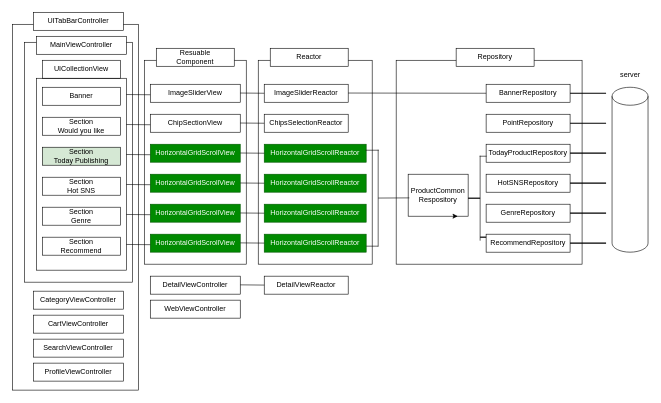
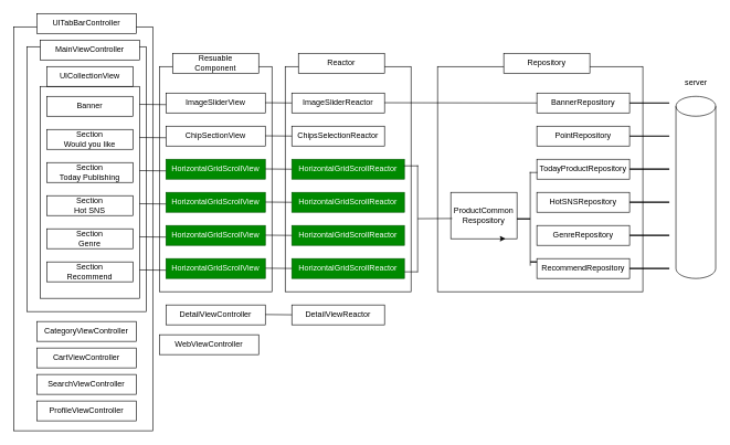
  <mxCell id="0" />
  <mxCell id="1" parent="0" />
  <mxCell id="2" value="" style="rounded=0;whiteSpace=wrap;html=1;" parent="1" vertex="1"><mxGeometry y="40" width="210" height="610" as="geometry" x="20" /></mxCell>
  <mxCell id="3" value="" style="rounded=0;whiteSpace=wrap;html=1;" parent="1" vertex="1"><mxGeometry x="660" y="100" width="310" height="340" as="geometry" /></mxCell>
  <mxCell id="4" value="" style="rounded=0;whiteSpace=wrap;html=1;" parent="1" vertex="1"><mxGeometry x="430" y="100" width="190" height="340" as="geometry" /></mxCell>
  <mxCell id="5" value="" style="rounded=0;whiteSpace=wrap;html=1;" parent="1" vertex="1"><mxGeometry x="240" y="100" width="170" height="340" as="geometry" /></mxCell>
  <mxCell id="6" value="" style="rounded=0;whiteSpace=wrap;html=1;" parent="1" vertex="1"><mxGeometry x="40" y="70" width="180" height="400" as="geometry" /></mxCell>
  <mxCell id="7" value="MainViewController" style="whiteSpace=wrap;html=1;" parent="1" vertex="1"><mxGeometry x="60" y="60" width="150" height="30" as="geometry" /></mxCell>
  <mxCell id="8" value="ImageSliderView" style="whiteSpace=wrap;html=1;" parent="1" vertex="1"><mxGeometry x="250" y="140" width="150" height="30" as="geometry" /></mxCell>
  <mxCell id="9" value="ChipSectionView" style="whiteSpace=wrap;html=1;" parent="1" vertex="1"><mxGeometry x="250" y="190" width="150" height="30" as="geometry" /></mxCell>
  <mxCell id="10" value="HorizontalGridScrollView" style="whiteSpace=wrap;html=1;fillColor=#008a00;fontColor=#ffffff;strokeColor=#005700;" parent="1" vertex="1"><mxGeometry x="250" y="240" width="150" height="30" as="geometry" /></mxCell>
  <mxCell id="11" value="ImageSliderReactor" style="whiteSpace=wrap;html=1;" parent="1" vertex="1"><mxGeometry x="440" y="140" width="140" height="30" as="geometry" /></mxCell>
  <mxCell id="12" value="ChipsSelectionReactor" style="whiteSpace=wrap;html=1;" parent="1" vertex="1"><mxGeometry x="440" y="190" width="140" height="30" as="geometry" /></mxCell>
  <mxCell id="13" value="HorizontalGridScrollReactor" style="whiteSpace=wrap;html=1;fillColor=#008a00;fontColor=#ffffff;strokeColor=#005700;" parent="1" vertex="1"><mxGeometry x="440" y="240" width="170" height="30" as="geometry" /></mxCell>
  <mxCell id="14" value="BannerRepository" style="whiteSpace=wrap;html=1;" parent="1" vertex="1"><mxGeometry x="810" y="140" width="140" height="30" as="geometry" /></mxCell>
  <mxCell id="15" value="PointRepository" style="whiteSpace=wrap;html=1;" parent="1" vertex="1"><mxGeometry x="810" y="190" width="140" height="30" as="geometry" /></mxCell>
  <mxCell id="16" value="TodayProductRepository" style="whiteSpace=wrap;html=1;" parent="1" vertex="1"><mxGeometry x="810" y="240" width="140" height="30" as="geometry" /></mxCell>
  <mxCell id="17" value="Banner" style="whiteSpace=wrap;html=1;" parent="1" vertex="1"><mxGeometry x="70" y="145" width="130" height="30" as="geometry" /></mxCell>
  <mxCell id="18" value="&lt;div&gt;Section&lt;/div&gt;Would you like" style="whiteSpace=wrap;html=1;" parent="1" vertex="1"><mxGeometry x="70" y="195" width="130" height="30" as="geometry" /></mxCell>
- <mxCell id="19" value="Section&lt;div&gt;Today Publishing&lt;/div&gt;" style="whiteSpace=wrap;html=1;fillColor=#d5e8d4;" parent="1" vertex="1"><mxGeometry x="70" y="245" width="130" height="30" as="geometry" /></mxCell>
+ <mxCell id="19" value="Section&lt;div&gt;Today Publishing&lt;/div&gt;" style="whiteSpace=wrap;html=1;" parent="1" vertex="1"><mxGeometry x="70" y="245" width="130" height="30" as="geometry" /></mxCell>
  <mxCell id="20" value="Section&lt;div&gt;Hot SNS&lt;/div&gt;" style="whiteSpace=wrap;html=1;" parent="1" vertex="1"><mxGeometry x="70" y="295" width="130" height="30" as="geometry" /></mxCell>
  <mxCell id="21" value="Section&lt;div&gt;Genre&lt;/div&gt;" style="whiteSpace=wrap;html=1;" parent="1" vertex="1"><mxGeometry x="70" y="345" width="130" height="30" as="geometry" /></mxCell>
  <mxCell id="22" value="Section&lt;div&gt;Recommend&lt;br&gt;&lt;/div&gt;" style="whiteSpace=wrap;html=1;" parent="1" vertex="1"><mxGeometry x="70" y="395" width="130" height="30" as="geometry" /></mxCell>
  <mxCell id="23" value="HorizontalGridScrollView" style="whiteSpace=wrap;html=1;fillColor=#008a00;fontColor=#ffffff;strokeColor=#005700;" parent="1" vertex="1"><mxGeometry x="250" y="290" width="150" height="30" as="geometry" /></mxCell>
  <mxCell id="24" value="HorizontalGridScrollReactor" style="whiteSpace=wrap;html=1;fillColor=#008a00;fontColor=#ffffff;strokeColor=#005700;" parent="1" vertex="1"><mxGeometry x="440" y="290" width="170" height="30" as="geometry" /></mxCell>
  <mxCell id="25" value="HotSNSRepository" style="whiteSpace=wrap;html=1;" parent="1" vertex="1"><mxGeometry x="810" y="290" width="140" height="30" as="geometry" /></mxCell>
  <mxCell id="26" value="HorizontalGridScrollView" style="whiteSpace=wrap;html=1;fillColor=#008a00;fontColor=#ffffff;strokeColor=#005700;" parent="1" vertex="1"><mxGeometry x="250" y="340" width="150" height="30" as="geometry" /></mxCell>
  <mxCell id="27" value="HorizontalGridScrollReactor" style="whiteSpace=wrap;html=1;fillColor=#008a00;fontColor=#ffffff;strokeColor=#005700;" parent="1" vertex="1"><mxGeometry x="440" y="340" width="170" height="30" as="geometry" /></mxCell>
  <mxCell id="28" value="GenreRepository" style="whiteSpace=wrap;html=1;" parent="1" vertex="1"><mxGeometry x="810" y="340" width="140" height="30" as="geometry" /></mxCell>
  <mxCell id="29" value="HorizontalGridScrollView" style="whiteSpace=wrap;html=1;fillColor=#008a00;fontColor=#ffffff;strokeColor=#005700;" parent="1" vertex="1"><mxGeometry x="250" y="390" width="150" height="30" as="geometry" /></mxCell>
  <mxCell id="30" value="HorizontalGridScrollReactor" style="whiteSpace=wrap;html=1;fillColor=#008a00;fontColor=#ffffff;strokeColor=#005700;" parent="1" vertex="1"><mxGeometry x="440" y="390" width="170" height="30" as="geometry" /></mxCell>
  <mxCell id="31" value="RecommendRepository" style="whiteSpace=wrap;html=1;" parent="1" vertex="1"><mxGeometry x="810" y="390" width="140" height="30" as="geometry" /></mxCell>
  <mxCell id="32" value="ProductCommon&lt;div&gt;Respository&lt;/div&gt;" style="whiteSpace=wrap;html=1;" parent="1" vertex="1"><mxGeometry x="680" y="290" width="100" height="70" as="geometry" /></mxCell>
  <mxCell id="33" style="edgeStyle=orthogonalEdgeStyle;rounded=0;orthogonalLoop=1;jettySize=auto;html=1;exitX=0.75;exitY=1;exitDx=0;exitDy=0;entryX=0.827;entryY=0.986;entryDx=0;entryDy=0;entryPerimeter=0;" parent="1" source="32" target="32" edge="1"><mxGeometry relative="1" as="geometry" /></mxCell>
  <mxCell id="34" value="" style="shape=cylinder3;whiteSpace=wrap;html=1;boundedLbl=1;backgroundOutline=1;size=15;" parent="1" vertex="1"><mxGeometry x="1020" y="145" width="60" height="275" as="geometry" /></mxCell>
  <mxCell id="35" value="server" style="text;html=1;align=center;verticalAlign=middle;resizable=0;points=[];autosize=1;strokeColor=none;fillColor=none;" parent="1" vertex="1"><mxGeometry x="1020" y="110" width="60" height="30" as="geometry" /></mxCell>
  <mxCell id="36" value="" style="shape=partialRectangle;whiteSpace=wrap;html=1;bottom=0;right=0;fillColor=none;" parent="1" vertex="1"><mxGeometry x="800" y="260" width="10" height="140" as="geometry" /></mxCell>
  <mxCell id="37" value="" style="line;strokeWidth=2;html=1;" parent="1" vertex="1"><mxGeometry x="800" y="390" width="10" height="10" as="geometry" /></mxCell>
  <mxCell id="38" value="" style="line;strokeWidth=2;html=1;" parent="1" vertex="1"><mxGeometry x="780" y="325" width="20" height="10" as="geometry" /></mxCell>
  <mxCell id="39" value="" style="shape=partialRectangle;whiteSpace=wrap;html=1;bottom=0;right=0;fillColor=none;rotation=90;" parent="1" vertex="1"><mxGeometry x="540" y="320" width="160" height="20" as="geometry" /></mxCell>
  <mxCell id="40" value="" style="endArrow=none;html=1;rounded=0;" parent="1" edge="1"><mxGeometry width="50" height="50" relative="1" as="geometry"><mxPoint x="610" y="410" as="sourcePoint" /><mxPoint x="630" y="410" as="targetPoint" /></mxGeometry></mxCell>
  <mxCell id="41" value="" style="endArrow=none;html=1;rounded=0;entryX=0.02;entryY=0.564;entryDx=0;entryDy=0;entryPerimeter=0;" parent="1" target="32" edge="1"><mxGeometry width="50" height="50" relative="1" as="geometry"><mxPoint x="630" y="329.75" as="sourcePoint" /><mxPoint x="660" y="329.75" as="targetPoint" /></mxGeometry></mxCell>
  <mxCell id="42" value="" style="endArrow=none;html=1;rounded=0;entryX=0;entryY=0.5;entryDx=0;entryDy=0;exitX=1;exitY=0.5;exitDx=0;exitDy=0;" parent="1" target="14" edge="1"><mxGeometry width="50" height="50" relative="1" as="geometry"><mxPoint x="580" y="154.63" as="sourcePoint" /><mxPoint x="700" y="154.63" as="targetPoint" /></mxGeometry></mxCell>
  <mxCell id="43" value="" style="endArrow=none;html=1;rounded=0;exitX=1;exitY=0.5;exitDx=0;exitDy=0;" parent="1" edge="1"><mxGeometry width="50" height="50" relative="1" as="geometry"><mxPoint x="400" y="154.63" as="sourcePoint" /><mxPoint x="440" y="155" as="targetPoint" /></mxGeometry></mxCell>
  <mxCell id="44" value="" style="endArrow=none;html=1;rounded=0;exitX=1;exitY=0.5;exitDx=0;exitDy=0;" parent="1" edge="1"><mxGeometry width="50" height="50" relative="1" as="geometry"><mxPoint x="400" y="204.63" as="sourcePoint" /><mxPoint x="440" y="205" as="targetPoint" /></mxGeometry></mxCell>
  <mxCell id="45" value="" style="endArrow=none;html=1;rounded=0;exitX=1;exitY=0.5;exitDx=0;exitDy=0;" parent="1" edge="1"><mxGeometry width="50" height="50" relative="1" as="geometry"><mxPoint x="400" y="254.63" as="sourcePoint" /><mxPoint x="440" y="255" as="targetPoint" /></mxGeometry></mxCell>
  <mxCell id="46" value="" style="endArrow=none;html=1;rounded=0;exitX=1;exitY=0.5;exitDx=0;exitDy=0;" parent="1" edge="1"><mxGeometry width="50" height="50" relative="1" as="geometry"><mxPoint x="400" y="304.63" as="sourcePoint" /><mxPoint x="440" y="305" as="targetPoint" /></mxGeometry></mxCell>
  <mxCell id="47" value="" style="endArrow=none;html=1;rounded=0;exitX=1;exitY=0.5;exitDx=0;exitDy=0;" parent="1" edge="1"><mxGeometry width="50" height="50" relative="1" as="geometry"><mxPoint x="400" y="354.63" as="sourcePoint" /><mxPoint x="440" y="355" as="targetPoint" /></mxGeometry></mxCell>
  <mxCell id="48" value="" style="endArrow=none;html=1;rounded=0;exitX=1;exitY=0.5;exitDx=0;exitDy=0;" parent="1" edge="1"><mxGeometry width="50" height="50" relative="1" as="geometry"><mxPoint x="400" y="404.5" as="sourcePoint" /><mxPoint x="440" y="404.87" as="targetPoint" /></mxGeometry></mxCell>
  <mxCell id="49" value="" style="endArrow=none;html=1;rounded=0;exitX=1;exitY=0.5;exitDx=0;exitDy=0;" parent="1" edge="1"><mxGeometry width="50" height="50" relative="1" as="geometry"><mxPoint x="210" y="157.13" as="sourcePoint" /><mxPoint x="250" y="157.5" as="targetPoint" /></mxGeometry></mxCell>
  <mxCell id="50" value="" style="endArrow=none;html=1;rounded=0;exitX=1;exitY=0.5;exitDx=0;exitDy=0;" parent="1" edge="1"><mxGeometry width="50" height="50" relative="1" as="geometry"><mxPoint x="210" y="207.13" as="sourcePoint" /><mxPoint x="250" y="207.5" as="targetPoint" /></mxGeometry></mxCell>
  <mxCell id="51" value="" style="endArrow=none;html=1;rounded=0;exitX=1;exitY=0.5;exitDx=0;exitDy=0;" parent="1" edge="1"><mxGeometry width="50" height="50" relative="1" as="geometry"><mxPoint x="210" y="257.13" as="sourcePoint" /><mxPoint x="250" y="257.5" as="targetPoint" /></mxGeometry></mxCell>
  <mxCell id="52" value="" style="endArrow=none;html=1;rounded=0;exitX=1;exitY=0.5;exitDx=0;exitDy=0;" parent="1" edge="1"><mxGeometry width="50" height="50" relative="1" as="geometry"><mxPoint x="210" y="307.13" as="sourcePoint" /><mxPoint x="250" y="307.5" as="targetPoint" /></mxGeometry></mxCell>
  <mxCell id="53" value="" style="endArrow=none;html=1;rounded=0;exitX=1;exitY=0.5;exitDx=0;exitDy=0;" parent="1" edge="1"><mxGeometry width="50" height="50" relative="1" as="geometry"><mxPoint x="210" y="357.13" as="sourcePoint" /><mxPoint x="250" y="357.5" as="targetPoint" /></mxGeometry></mxCell>
  <mxCell id="54" value="" style="endArrow=none;html=1;rounded=0;exitX=1;exitY=0.5;exitDx=0;exitDy=0;" parent="1" edge="1"><mxGeometry width="50" height="50" relative="1" as="geometry"><mxPoint x="210" y="407.13" as="sourcePoint" /><mxPoint x="250" y="407.5" as="targetPoint" /></mxGeometry></mxCell>
  <mxCell id="55" value="&lt;div&gt;Resuable&lt;/div&gt;Component" style="whiteSpace=wrap;html=1;" parent="1" vertex="1"><mxGeometry x="260" y="80" width="130" height="30" as="geometry" /></mxCell>
  <mxCell id="56" value="Reactor" style="whiteSpace=wrap;html=1;" parent="1" vertex="1"><mxGeometry x="450" y="80" width="130" height="30" as="geometry" /></mxCell>
  <mxCell id="57" value="Repository" style="whiteSpace=wrap;html=1;" parent="1" vertex="1"><mxGeometry x="760" y="80" width="130" height="30" as="geometry" /></mxCell>
  <mxCell id="58" value="" style="line;strokeWidth=2;html=1;" parent="1" vertex="1"><mxGeometry x="950" y="150" width="60" height="10" as="geometry" /></mxCell>
  <mxCell id="59" value="" style="line;strokeWidth=2;html=1;" parent="1" vertex="1"><mxGeometry x="950" y="200" width="60" height="10" as="geometry" /></mxCell>
  <mxCell id="60" value="" style="line;strokeWidth=2;html=1;" parent="1" vertex="1"><mxGeometry x="950" y="250" width="60" height="10" as="geometry" /></mxCell>
  <mxCell id="61" value="" style="line;strokeWidth=2;html=1;" parent="1" vertex="1"><mxGeometry x="950" y="300" width="60" height="10" as="geometry" /></mxCell>
  <mxCell id="62" value="" style="line;strokeWidth=2;html=1;" parent="1" vertex="1"><mxGeometry x="950" y="350" width="60" height="10" as="geometry" /></mxCell>
  <mxCell id="63" value="" style="line;strokeWidth=2;html=1;" parent="1" vertex="1"><mxGeometry x="950" y="400" width="60" height="10" as="geometry" /></mxCell>
  <mxCell id="64" value="UITabBarController" style="whiteSpace=wrap;html=1;" parent="1" vertex="1"><mxGeometry x="55" y="20" width="150" height="30" as="geometry" /></mxCell>
  <mxCell id="65" value="CategoryViewController" style="whiteSpace=wrap;html=1;" parent="1" vertex="1"><mxGeometry x="55" y="485" width="150" height="30" as="geometry" /></mxCell>
  <mxCell id="66" value="CartViewController" style="whiteSpace=wrap;html=1;" parent="1" vertex="1"><mxGeometry x="55" y="525" width="150" height="30" as="geometry" /></mxCell>
  <mxCell id="67" value="SearchViewController" style="whiteSpace=wrap;html=1;" parent="1" vertex="1"><mxGeometry x="55" y="565" width="150" height="30" as="geometry" /></mxCell>
  <mxCell id="68" value="ProfileViewController" style="whiteSpace=wrap;html=1;" parent="1" vertex="1"><mxGeometry x="55" y="605" width="150" height="30" as="geometry" /></mxCell>
  <mxCell id="69" value="DetailViewController" style="whiteSpace=wrap;html=1;" parent="1" vertex="1"><mxGeometry x="250" y="460" width="150" height="30" as="geometry" /></mxCell>
- <mxCell id="70" value="WebViewController" style="whiteSpace=wrap;html=1;" parent="1" vertex="1"><mxGeometry x="250" y="500" width="150" height="30" as="geometry" /></mxCell>
+ <mxCell id="70" value="WebViewController" style="whiteSpace=wrap;html=1;" parent="1" vertex="1"><mxGeometry x="240" y="505" width="150" height="30" as="geometry" /></mxCell>
  <mxCell id="71" value="DetailViewReactor" style="whiteSpace=wrap;html=1;" vertex="1" parent="1"><mxGeometry x="440" y="460" width="140" height="30" as="geometry" /></mxCell>
  <mxCell id="72" value="" style="endArrow=none;html=1;rounded=0;exitX=1;exitY=0.5;exitDx=0;exitDy=0;" edge="1" parent="1"><mxGeometry width="50" height="50" relative="1" as="geometry"><mxPoint x="400" y="474.5" as="sourcePoint" /><mxPoint x="440" y="474.87" as="targetPoint" /></mxGeometry></mxCell>
  <mxCell id="73" value="UICollectionView&lt;div&gt;&lt;/div&gt;" style="whiteSpace=wrap;html=1;" vertex="1" parent="1"><mxGeometry x="70" y="100" width="130" height="30" as="geometry" /></mxCell>
  <mxCell id="74" value="" style="rounded=0;whiteSpace=wrap;html=1;fillColor=none;" vertex="1" parent="1"><mxGeometry x="60" y="130" width="150" height="320" as="geometry" /></mxCell>
